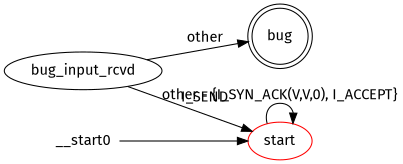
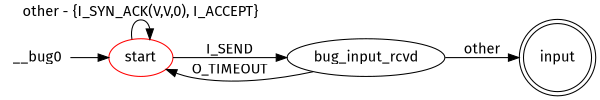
  digraph {
    rankdir=LR
    fontname="Fira Sans"
    node [fontname="Fira Sans"]
    edge [fontname="Fira Sans"]
    start [color=red]
    bug_input_rcvd
-   bug [shape=doublecircle]
-   __start0 [height=0 shape=none width=0]
+   bug [shape=doublecircle label=input]
+   __start0 [height=0 shape=none width=0 label=__bug0]
    start -> start [label="other - {I_SYN_ACK(V,V,0), I_ACCEPT}"]
-   bug_input_rcvd -> start [label=I_SEND]
+   start -> bug_input_rcvd [label=I_SEND]
+   bug_input_rcvd -> start [label=O_TIMEOUT]
    bug_input_rcvd -> bug [label=other]
    __start0 -> start
  }
